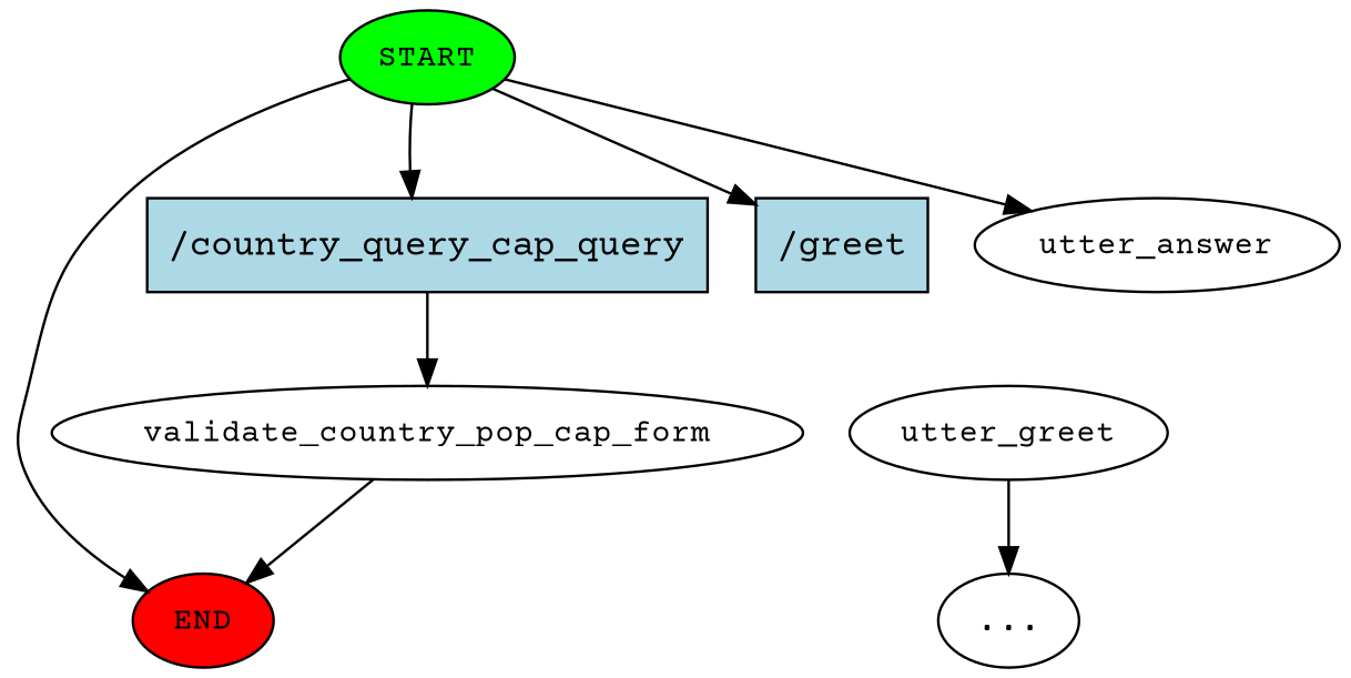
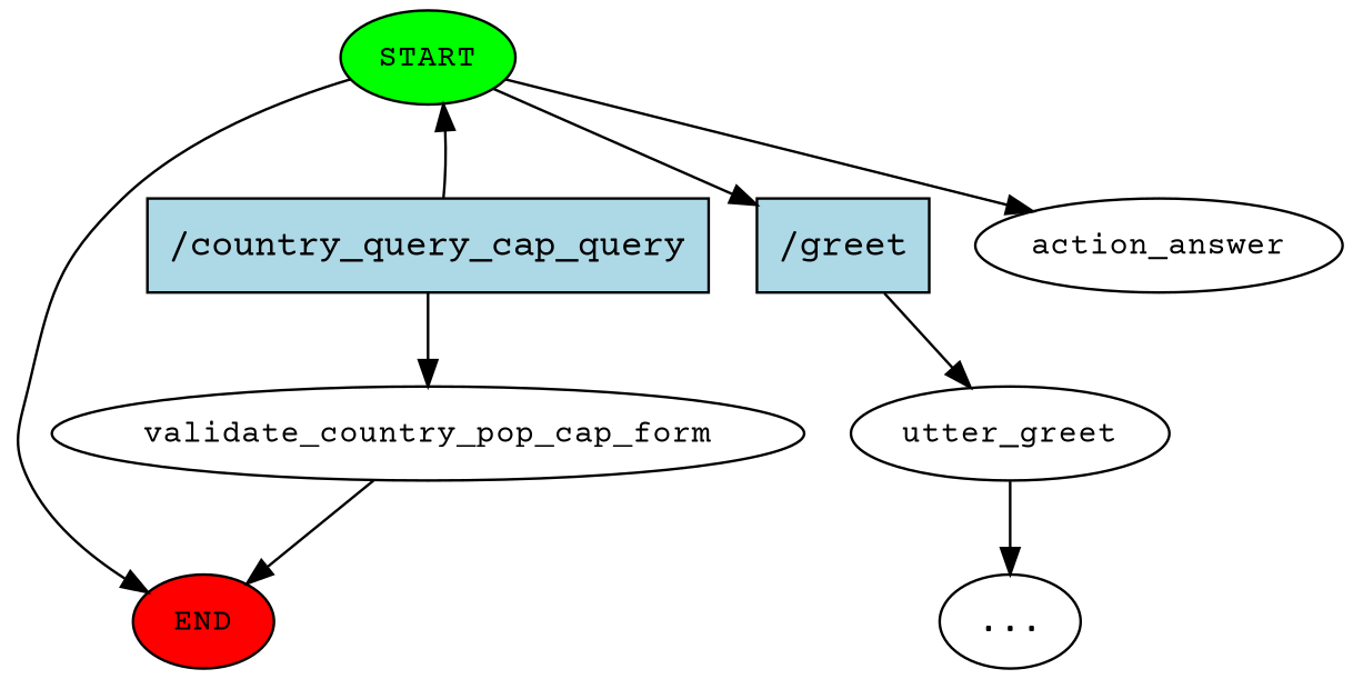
  digraph {
    fontname="Courier Prime"
    node [fontname="Courier Prime" fontsize=12]
    edge [fontname="Courier Prime"]
    n1 [fillcolor=green label=START style=filled]
    n2 [fillcolor=red label=END style=filled]
    n3 [fillcolor=lightblue label="/greet" shape=rect style=filled fontsize=""]
    n4 [fillcolor=lightblue label="/country_query_cap_query" shape=rect style=filled fontsize=""]
-   n5 [label=utter_answer]
+   n5 [label=action_answer]
    n6 [label=utter_greet]
    n7 [label=validate_country_pop_cap_form]
    n8 [label="..." fontsize=""]
    n1 -> n2
    n1 -> n3
-   n1 -> n4
+   n4 -> n1
    n1 -> n5
+   n3 -> n6
    n4 -> n7
    n6 -> n8
    n7 -> n2
  }
